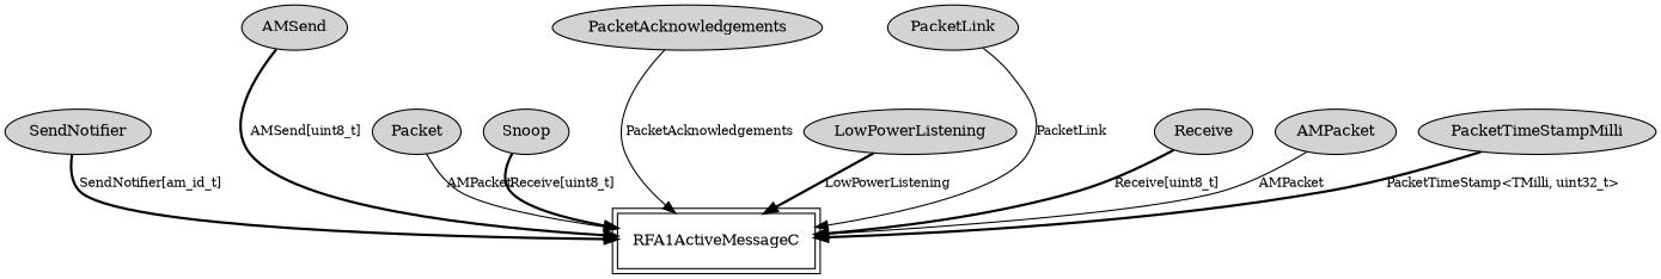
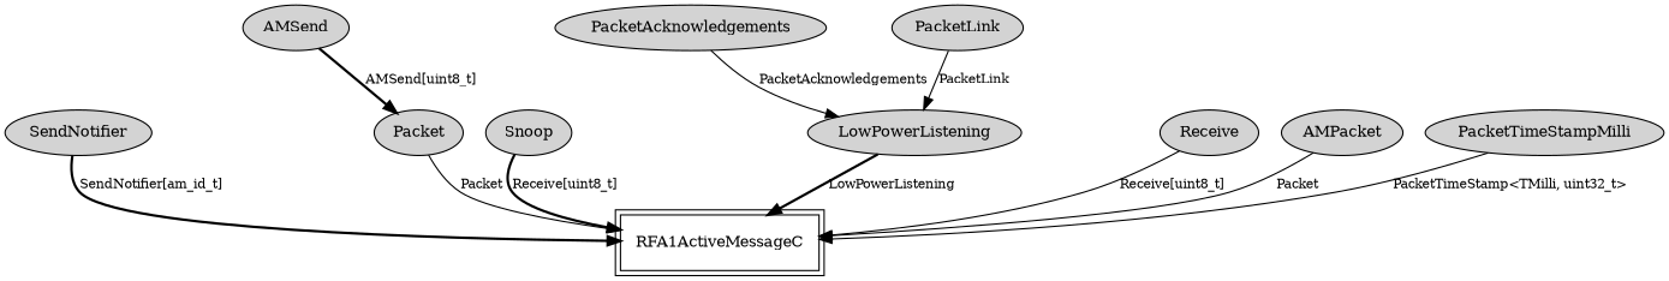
  digraph {
    node [fontsize=12 shape=ellipse style=filled]
    edge [fontsize=10]
    RFA1ActiveMessageC [peripheries=2 shape=box style=""]
    n2 [label=SendNotifier]
    n3 [label=AMSend]
    n4 [label=Snoop]
    n5 [label=Packet]
    n6 [label=LowPowerListening]
    n7 [label=Receive]
    n8 [label=PacketAcknowledgements]
    n9 [label=PacketLink]
    n10 [label=AMPacket]
    n11 [label=PacketTimeStampMilli]
    n2 -> RFA1ActiveMessageC [label="SendNotifier[am_id_t]" style=bold]
-   n3 -> RFA1ActiveMessageC [label="AMSend[uint8_t]" style=bold]
+   n3 -> n5 [label="AMSend[uint8_t]" style=bold]
    n4 -> RFA1ActiveMessageC [label="Receive[uint8_t]" style=bold]
-   n5 -> RFA1ActiveMessageC [label=AMPacket]
+   n5 -> RFA1ActiveMessageC [label=Packet]
    n6 -> RFA1ActiveMessageC [label=LowPowerListening style=bold]
-   n7 -> RFA1ActiveMessageC [label="Receive[uint8_t]" style=bold]
-   n8 -> RFA1ActiveMessageC [label=PacketAcknowledgements]
-   n9 -> RFA1ActiveMessageC [label=PacketLink]
-   n10 -> RFA1ActiveMessageC [label=AMPacket]
-   n11 -> RFA1ActiveMessageC [label="PacketTimeStamp<TMilli, uint32_t>" style=bold]
+   n7 -> RFA1ActiveMessageC [label="Receive[uint8_t]" style=solid]
+   n8 -> n6 [label=PacketAcknowledgements]
+   n9 -> n6 [label=PacketLink]
+   n10 -> RFA1ActiveMessageC [label=Packet]
+   n11 -> RFA1ActiveMessageC [label="PacketTimeStamp<TMilli, uint32_t>"]
  }
